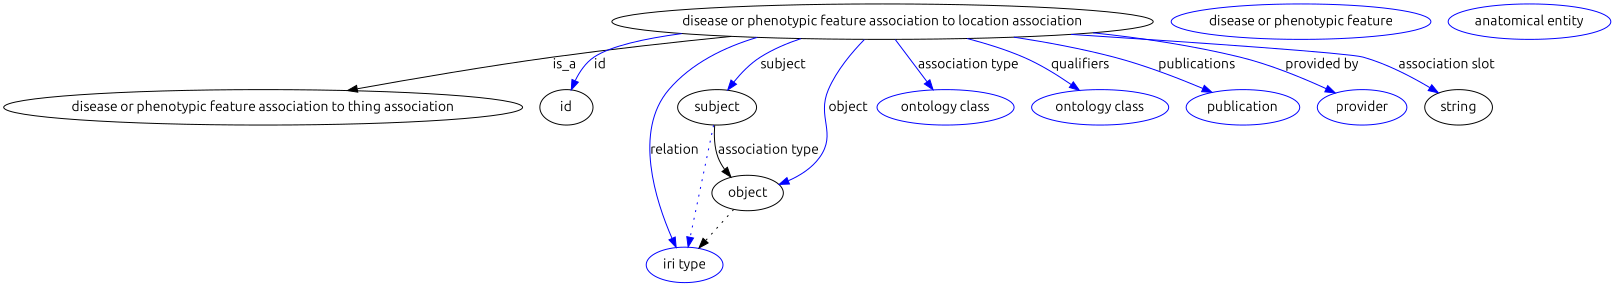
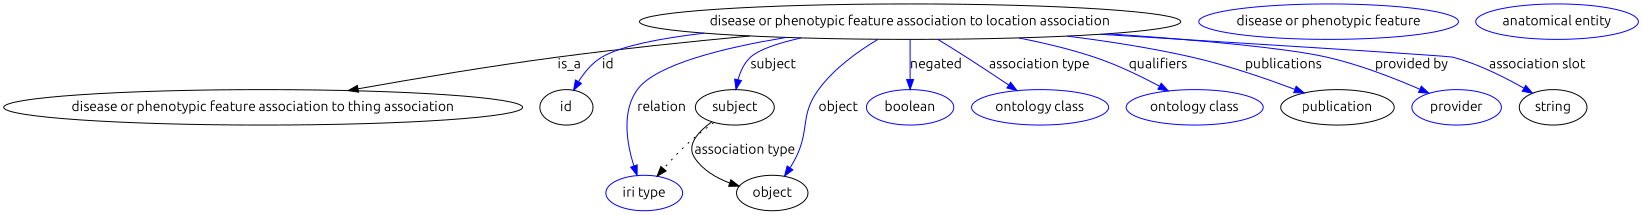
  digraph {
    fontname=Ubuntu
    node [fontname=Ubuntu color=blue]
    edge [fontname=Ubuntu color=blue style=solid]
    n1 [height=0.5 label="disease or phenotypic feature association to location association" width=6.5633 color=""]
    "disease or phenotypic feature association to thing association" [height=0.5 width=6.277 color=""]
    id [height=0.5 width=0.75 color=""]
    subject [height=0.5 width=0.97656 color=""]
    n5 [height=0.5 label="iri type" width=0.9834]
    object [height=0.5 width=0.88096 color=""]
+   n7 [height=0.5 label=boolean width=1.0584]
    n8 [height=0.5 label="ontology class" width=1.6931]
    n9 [height=0.5 label="ontology class" width=1.6931]
-   n10 [height=0.5 label=publication width=1.3859]
+   n10 [color=black height=0.5 label=publication width=1.3859]
    n11 [height=0.5 label=provider width=1.1129]
    n12 [color=black height=0.5 label=string width=0.8403]
    n13 [height=0.5 label="disease or phenotypic feature" width=3.1523]
    n14 [height=0.5 label="anatomical entity" width=1.9792]
    n1 -> "disease or phenotypic feature association to thing association" [label=is_a color="" style=""]
    n1 -> id [label=id]
    n1 -> subject [label=subject]
    n1 -> n5 [label=relation]
    n1 -> object [label=object]
+   n1 -> n7 [label=negated]
    n1 -> n8 [label="association type"]
    n1 -> n9 [label=qualifiers]
    n1 -> n10 [label=publications]
    n1 -> n11 [label="provided by"]
    n1 -> n12 [label="association slot"]
-   subject -> n5 [style=dotted]
+   subject -> n5 [style=dotted color=""]
    subject -> object [label="association type" color="" style=""]
-   object -> n5 [style=dotted color=""]
  }
